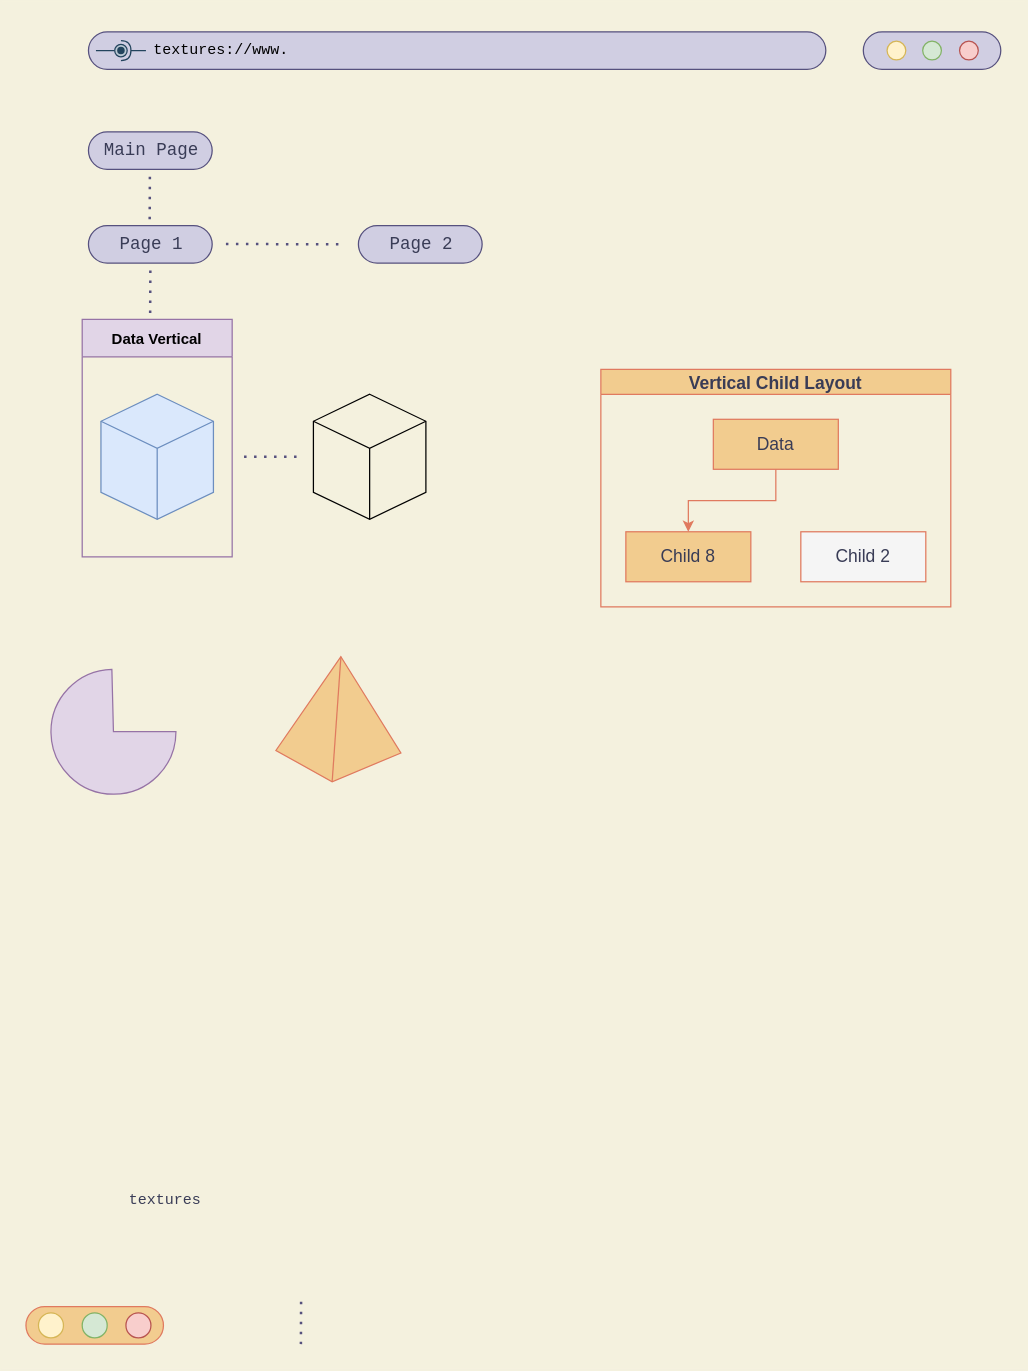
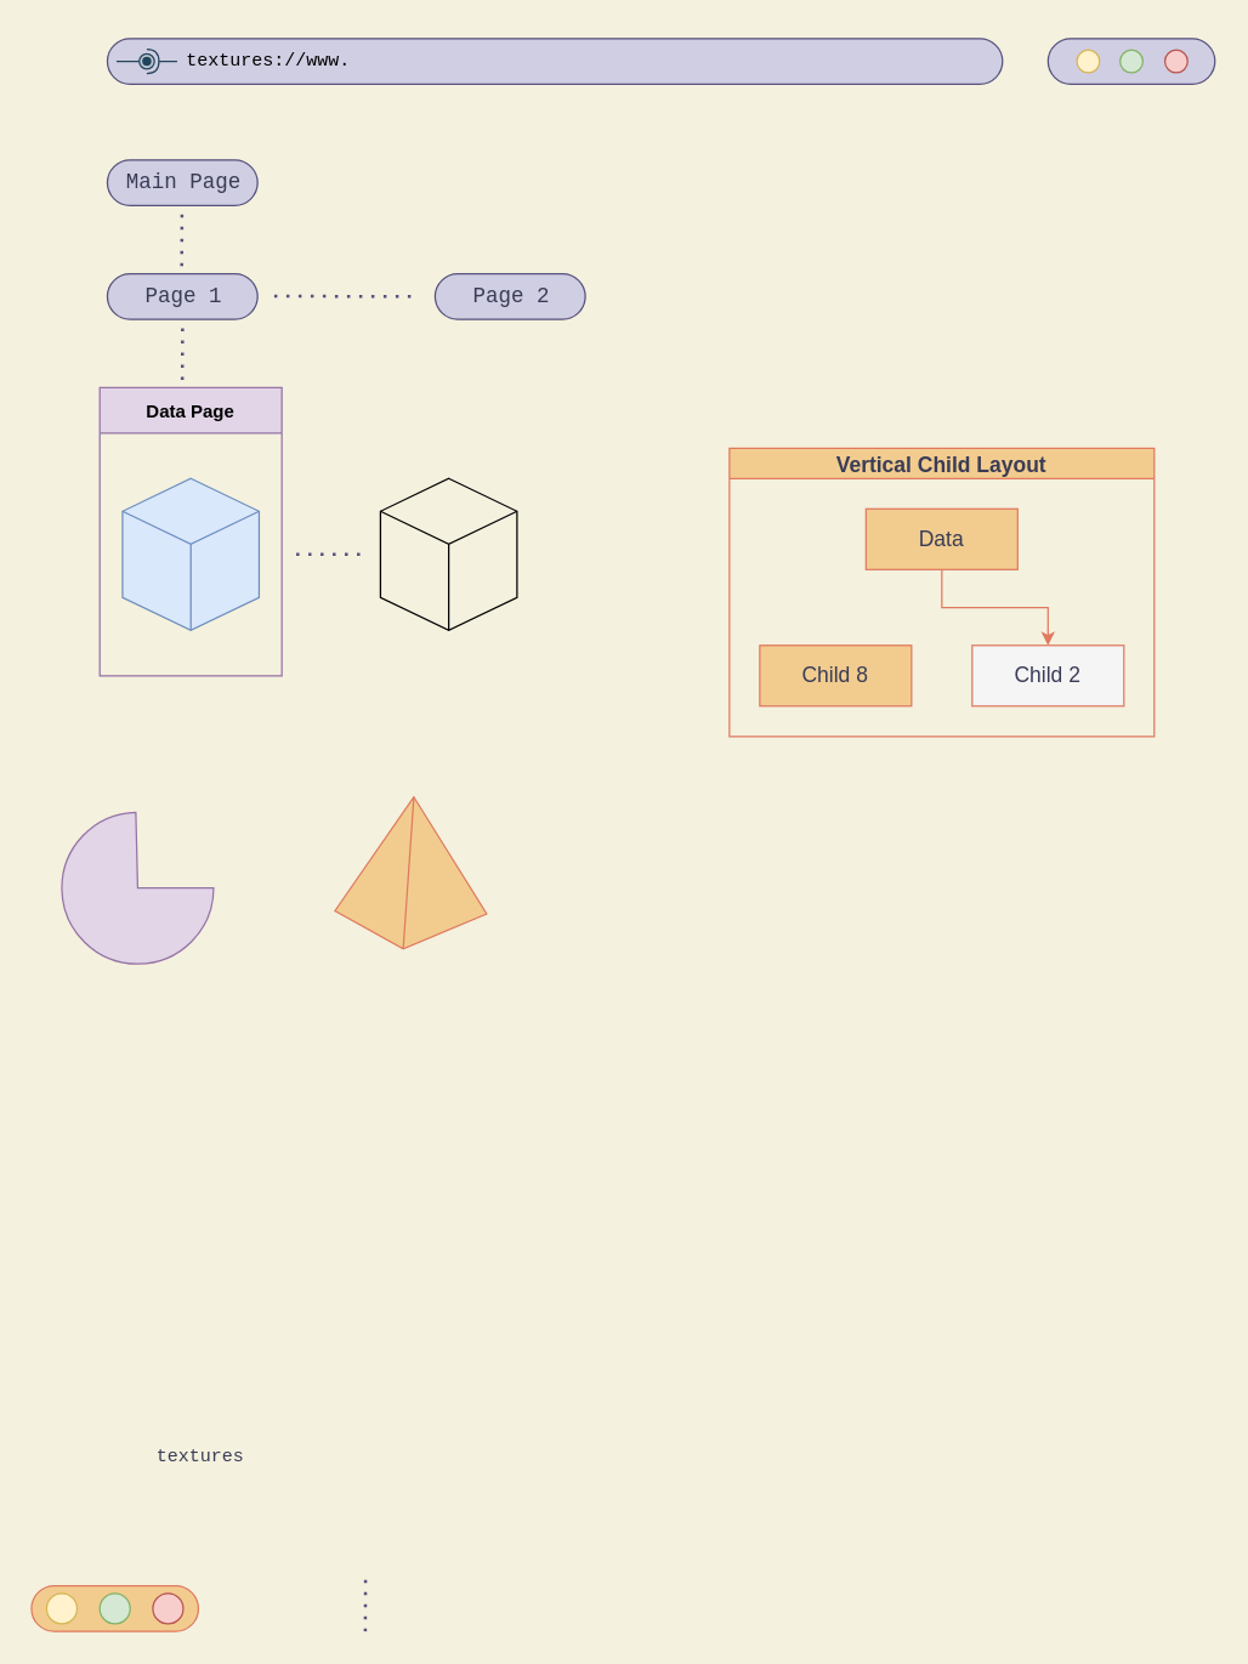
  <mxCell id="0" />
  <mxCell id="1" parent="0" />
  <mxCell id="2" value="" style="rounded=1;whiteSpace=wrap;html=1;fillColor=#F2CC8F;strokeColor=#E07A5F;arcSize=50;fontColor=#393C56;direction=south;" vertex="1" parent="1"><mxGeometry x="20" y="1045" width="110" height="30" as="geometry" /></mxCell>
  <mxCell id="3" value="" style="rounded=1;whiteSpace=wrap;html=1;fillColor=#d0cee2;strokeColor=#56517e;arcSize=50;" vertex="1" parent="1"><mxGeometry x="70" y="105" width="99" height="30" as="geometry" /></mxCell>
- <mxCell id="4" value="Data Vertical" style="swimlane;fillColor=#e1d5e7;strokeColor=#9673a6;startSize=30;" vertex="1" parent="1"><mxGeometry x="65" y="255" width="120" height="190" as="geometry" /></mxCell>
+ <mxCell id="4" value="Data Page" style="swimlane;fillColor=#e1d5e7;strokeColor=#9673a6;startSize=30;" vertex="1" parent="1"><mxGeometry x="65" y="255" width="120" height="190" as="geometry" /></mxCell>
  <mxCell id="5" value="" style="html=1;whiteSpace=wrap;shape=isoCube2;backgroundOutline=1;isoAngle=15;fillColor=#dae8fc;strokeColor=#6c8ebf;" vertex="1" parent="4"><mxGeometry x="15" y="60" width="90" height="100" as="geometry" /></mxCell>
  <mxCell id="6" value="&lt;blockquote&gt;Main Page&lt;/blockquote&gt;" style="text;resizable=0;autosize=1;align=center;verticalAlign=middle;points=[];fillColor=none;strokeColor=none;rounded=0;fontSize=14;fontColor=#393C56;labelBackgroundColor=none;labelBorderColor=none;html=1;fontFamily=Courier New;rotation=0;" vertex="1" parent="1"><mxGeometry x="29.5" y="90" width="180" height="60" as="geometry" /></mxCell>
  <mxCell id="7" value="Vertical Child Layout" style="swimlane;startSize=20;horizontal=1;childLayout=treeLayout;horizontalTree=0;resizable=0;containerType=tree;fontSize=14;fillColor=#F2CC8F;strokeColor=#E07A5F;fontColor=#393C56;" vertex="1" parent="1"><mxGeometry x="480" y="295" width="280" height="190" as="geometry" /></mxCell>
  <mxCell id="8" value="Data" style="whiteSpace=wrap;html=1;fontSize=14;fillColor=#F2CC8F;strokeColor=#E07A5F;fontColor=#393C56;" vertex="1" parent="7"><mxGeometry x="90" y="40" width="100" height="40" as="geometry" /></mxCell>
  <mxCell id="9" value="Child 8" style="whiteSpace=wrap;html=1;fontSize=14;fillColor=#F2CC8F;strokeColor=#E07A5F;fontColor=#393C56;" vertex="1" parent="7"><mxGeometry x="20" y="130" width="100" height="40" as="geometry" /></mxCell>
- <mxCell id="10" value="" style="edgeStyle=elbowEdgeStyle;elbow=vertical;html=1;rounded=0;fontSize=14;labelBackgroundColor=#F4F1DE;strokeColor=#E07A5F;fontColor=#393C56;" edge="1" parent="7" source="8" target="9"><mxGeometry relative="1" as="geometry" /></mxCell>
  <mxCell id="11" value="Child 2" style="whiteSpace=wrap;html=1;fontSize=14;fillColor=#f5f5f5;strokeColor=#E07A5F;fontColor=#393C56;" vertex="1" parent="7"><mxGeometry x="160" y="130" width="100" height="40" as="geometry" /></mxCell>
+ <mxCell id="12" value="" style="edgeStyle=elbowEdgeStyle;elbow=vertical;html=1;rounded=0;fontSize=14;labelBackgroundColor=#F4F1DE;strokeColor=#E07A5F;fontColor=#393C56;" edge="1" parent="7" source="8" target="11"><mxGeometry relative="1" as="geometry" /></mxCell>
  <mxCell id="13" value="" style="verticalLabelPosition=bottom;verticalAlign=top;html=1;shape=mxgraph.basic.pyramid;dx1=0.52;dx2=0.45;dy1=0.75;dy2=0.77;strokeColor=#E07A5F;fontFamily=Courier New;fontColor=#393C56;fillColor=#F2CC8F;" vertex="1" parent="1"><mxGeometry x="220" y="525" width="100" height="100" as="geometry" /></mxCell>
  <mxCell id="14" value="" style="verticalLabelPosition=bottom;verticalAlign=top;html=1;shape=mxgraph.basic.pie;startAngle=0.25;endAngle=0.996;strokeColor=#9673a6;fontFamily=Courier New;fillColor=#e1d5e7;" vertex="1" parent="1"><mxGeometry x="40" y="535" width="100" height="100" as="geometry" /></mxCell>
  <mxCell id="15" value="" style="ellipse;whiteSpace=wrap;html=1;aspect=fixed;strokeColor=#d6b656;fontFamily=Courier New;fillColor=#fff2cc;" vertex="1" parent="1"><mxGeometry x="30" y="1050" width="20" height="20" as="geometry" /></mxCell>
  <mxCell id="16" value="" style="ellipse;whiteSpace=wrap;html=1;aspect=fixed;strokeColor=#82b366;fontFamily=Courier New;fillColor=#d5e8d4;" vertex="1" parent="1"><mxGeometry x="65" y="1050" width="20" height="20" as="geometry" /></mxCell>
  <mxCell id="17" value="" style="ellipse;whiteSpace=wrap;html=1;aspect=fixed;strokeColor=#b85450;fontFamily=Courier New;fillColor=#f8cecc;" vertex="1" parent="1"><mxGeometry x="100" y="1050" width="20" height="20" as="geometry" /></mxCell>
  <mxCell id="18" value="" style="rounded=1;whiteSpace=wrap;html=1;fillColor=#d0cee2;arcSize=50;direction=south;strokeColor=#56517e;" vertex="1" parent="1"><mxGeometry x="690" y="25" width="110" height="30" as="geometry" /></mxCell>
  <mxCell id="19" value="" style="ellipse;whiteSpace=wrap;html=1;aspect=fixed;strokeColor=#d6b656;fontFamily=Courier New;fillColor=#fff2cc;" vertex="1" parent="1"><mxGeometry x="709" y="32.5" width="15" height="15" as="geometry" /></mxCell>
  <mxCell id="20" value="" style="ellipse;whiteSpace=wrap;html=1;aspect=fixed;strokeColor=#82b366;fontFamily=Courier New;fillColor=#d5e8d4;" vertex="1" parent="1"><mxGeometry x="737.5" y="32.5" width="15" height="15" as="geometry" /></mxCell>
  <mxCell id="21" value="" style="ellipse;whiteSpace=wrap;html=1;aspect=fixed;strokeColor=#b85450;fontFamily=Courier New;fillColor=#f8cecc;" vertex="1" parent="1"><mxGeometry x="767" y="32.5" width="15" height="15" as="geometry" /></mxCell>
  <mxCell id="22" value="&lt;div align=&quot;left&quot;&gt;&amp;nbsp; &amp;nbsp;&amp;nbsp; &amp;nbsp; textures://www.&lt;/div&gt;" style="rounded=1;whiteSpace=wrap;html=1;fontFamily=Courier New;fillColor=#d0cee2;arcSize=50;strokeColor=#56517e;align=left;" vertex="1" parent="1"><mxGeometry x="70" y="25" width="590" height="30" as="geometry" /></mxCell>
  <mxCell id="23" value="" style="rounded=0;orthogonalLoop=1;jettySize=auto;html=1;endArrow=none;endFill=0;sketch=0;sourcePerimeterSpacing=0;targetPerimeterSpacing=0;strokeColor=#23445d;fontFamily=Courier New;fontColor=#393C56;fillColor=#bac8d3;" edge="1" target="25" parent="1"><mxGeometry relative="1" as="geometry"><mxPoint x="76" y="40" as="sourcePoint" /></mxGeometry></mxCell>
  <mxCell id="24" value="" style="rounded=0;orthogonalLoop=1;jettySize=auto;html=1;endArrow=halfCircle;endFill=0;entryX=0.5;entryY=0.5;endSize=6;strokeWidth=1;sketch=0;strokeColor=#23445d;fontFamily=Courier New;fontColor=#393C56;fillColor=#bac8d3;" edge="1" target="25" parent="1"><mxGeometry relative="1" as="geometry"><mxPoint x="116" y="40" as="sourcePoint" /><Array as="points"><mxPoint x="116" y="40" /></Array></mxGeometry></mxCell>
  <mxCell id="25" value="" style="ellipse;whiteSpace=wrap;html=1;align=center;aspect=fixed;resizable=0;points=[];outlineConnect=0;sketch=0;strokeColor=#23445d;fontFamily=Courier New;fillColor=#bac8d3;" vertex="1" parent="1"><mxGeometry x="91" y="35" width="10" height="10" as="geometry" /></mxCell>
  <mxCell id="26" value="" style="rounded=1;whiteSpace=wrap;html=1;fillColor=#d0cee2;strokeColor=#56517e;arcSize=50;" vertex="1" parent="1"><mxGeometry x="70" y="180" width="99" height="30" as="geometry" /></mxCell>
  <mxCell id="27" value="&lt;blockquote&gt;Page 1&lt;br&gt;&lt;/blockquote&gt;" style="text;resizable=0;autosize=1;align=center;verticalAlign=middle;points=[];fillColor=none;strokeColor=none;rounded=0;fontSize=14;fontColor=#393C56;labelBackgroundColor=none;labelBorderColor=none;html=1;fontFamily=Courier New;rotation=0;" vertex="1" parent="1"><mxGeometry x="44.5" y="165" width="150" height="60" as="geometry" /></mxCell>
  <mxCell id="28" value="textures" style="text;html=1;align=center;verticalAlign=middle;resizable=0;points=[];autosize=1;strokeColor=none;fillColor=none;fontFamily=Courier New;fontColor=#393C56;" vertex="1" parent="1"><mxGeometry x="91" y="945" width="80" height="30" as="geometry" /></mxCell>
  <mxCell id="29" value="" style="shape=waypoint;sketch=0;fillStyle=solid;size=6;pointerEvents=1;points=[];fillColor=#bac8d3;resizable=0;rotatable=0;perimeter=centerPerimeter;snapToPoint=1;strokeColor=#23445d;fontFamily=Courier New;" vertex="1" parent="1"><mxGeometry x="76" y="20" width="40" height="40" as="geometry" /></mxCell>
  <mxCell id="30" value="" style="endArrow=none;dashed=1;html=1;dashPattern=1 3;strokeWidth=2;rounded=0;strokeColor=#56517e;fontFamily=Courier New;fontColor=#393C56;fillColor=#d0cee2;" edge="1" parent="1"><mxGeometry width="50" height="50" relative="1" as="geometry"><mxPoint x="119" y="175" as="sourcePoint" /><mxPoint x="119.17" y="135" as="targetPoint" /></mxGeometry></mxCell>
  <mxCell id="31" value="" style="endArrow=none;dashed=1;html=1;dashPattern=1 3;strokeWidth=2;rounded=0;strokeColor=#56517e;fontFamily=Courier New;fontColor=#393C56;fillColor=#d0cee2;" edge="1" parent="1"><mxGeometry width="50" height="50" relative="1" as="geometry"><mxPoint x="119.38" y="250" as="sourcePoint" /><mxPoint x="119.55" y="210" as="targetPoint" /></mxGeometry></mxCell>
  <mxCell id="32" value="" style="endArrow=none;dashed=1;html=1;dashPattern=1 3;strokeWidth=2;rounded=0;strokeColor=#56517e;fontFamily=Courier New;fontColor=#393C56;fillColor=#d0cee2;" edge="1" parent="1"><mxGeometry width="50" height="50" relative="1" as="geometry"><mxPoint x="194.5" y="365" as="sourcePoint" /><mxPoint x="240" y="365" as="targetPoint" /></mxGeometry></mxCell>
  <mxCell id="33" value="" style="endArrow=none;dashed=1;html=1;dashPattern=1 3;strokeWidth=2;rounded=0;strokeColor=#56517e;fontFamily=Courier New;fontColor=#393C56;fillColor=#d0cee2;" edge="1" parent="1"><mxGeometry width="50" height="50" relative="1" as="geometry"><mxPoint x="240" y="1075" as="sourcePoint" /><mxPoint x="240.17" y="1035" as="targetPoint" /></mxGeometry></mxCell>
  <mxCell id="34" value="" style="html=1;whiteSpace=wrap;shape=isoCube2;backgroundOutline=1;isoAngle=15;fillColor=none;" vertex="1" parent="1"><mxGeometry x="250" y="315" width="90" height="100" as="geometry" /></mxCell>
  <mxCell id="35" value="" style="endArrow=none;dashed=1;html=1;dashPattern=1 3;strokeWidth=2;rounded=0;strokeColor=#56517e;fontFamily=Courier New;fontColor=#393C56;fillColor=#d0cee2;" edge="1" parent="1"><mxGeometry width="50" height="50" relative="1" as="geometry"><mxPoint x="180" y="194.71" as="sourcePoint" /><mxPoint x="270" y="195" as="targetPoint" /></mxGeometry></mxCell>
  <mxCell id="36" value="" style="rounded=1;whiteSpace=wrap;html=1;fillColor=#d0cee2;strokeColor=#56517e;arcSize=50;" vertex="1" parent="1"><mxGeometry x="286" y="180" width="99" height="30" as="geometry" /></mxCell>
  <mxCell id="37" value="&lt;blockquote&gt;Page 2&lt;br&gt;&lt;/blockquote&gt;" style="text;resizable=0;autosize=1;align=center;verticalAlign=middle;points=[];fillColor=none;strokeColor=none;rounded=0;fontSize=14;fontColor=#393C56;labelBackgroundColor=none;labelBorderColor=none;html=1;fontFamily=Courier New;rotation=0;" vertex="1" parent="1"><mxGeometry x="260.5" y="165" width="150" height="60" as="geometry" /></mxCell>
